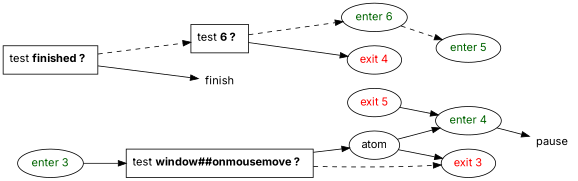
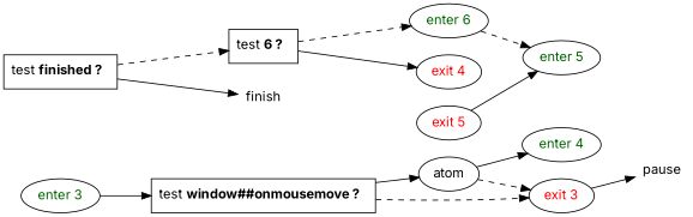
  digraph {
    fontname=Inter
    rankdir=LR
    node [fontname=Inter shape=oval]
    edge [fontname=Inter]
    n1 [label=<test <B>finished ?</B>  > shape=box]
    n2 [label=<test <B>6 ?</B>  > shape=box]
    n3 [label=<finish> shape=none]
    n4 [fontcolor=darkgreen label=<enter 6>]
    n5 [fontcolor=red label=<exit 4>]
    n6 [fontcolor=darkgreen label=<enter 5>]
    n7 [fontcolor=darkgreen label=<enter 3>]
    n8 [label=<test <B>window##onmousemove ?</B>  > shape=box]
    n9 [fontcolor=red label=<exit 3>]
    n10 [label=<atom>]
    n11 [fontcolor=darkgreen label=<enter 4>]
    n12 [label=<pause> shape=none]
    n13 [fontcolor=red label=<exit 5>]
    n1 -> n2 [style=dashed]
    n1 -> n3
    n2 -> n4 [style=dashed]
    n2 -> n5
    n4 -> n6 [style=dashed]
    n7 -> n8
    n8 -> n9 [style=dashed]
    n8 -> n10
-   n10 -> n9
+   n10 -> n9 [style=dashed]
    n10 -> n11
-   n11 -> n12
-   n13 -> n11
+   n9 -> n12
+   n13 -> n6
  }
